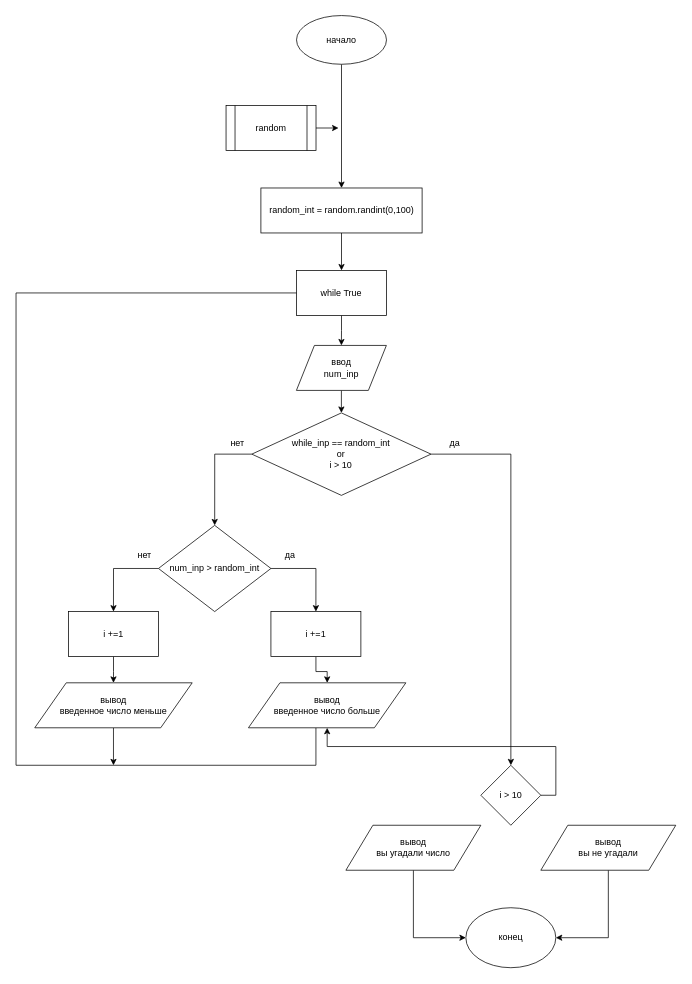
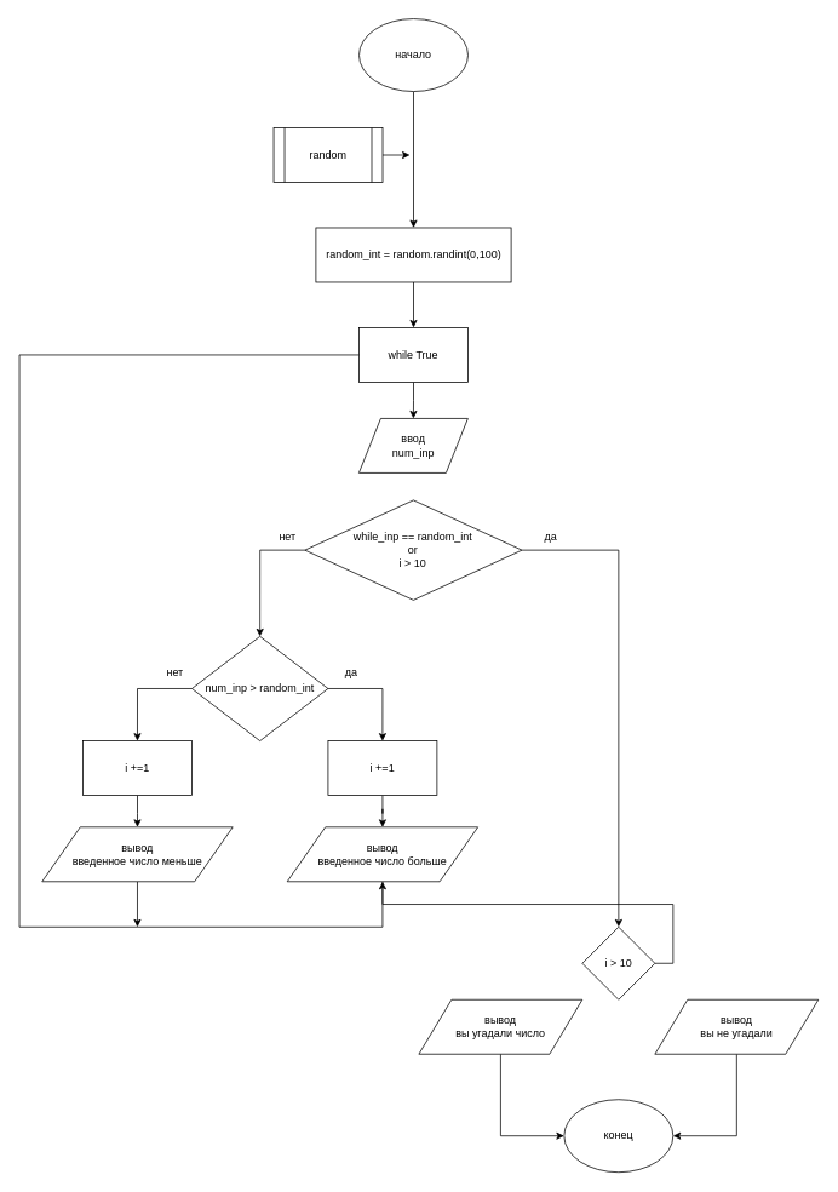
  <mxCell id="0" />
  <mxCell id="1" parent="0" />
  <mxCell id="2" style="edgeStyle=orthogonalEdgeStyle;rounded=0;orthogonalLoop=1;jettySize=auto;html=1;entryX=0.5;entryY=0;entryDx=0;entryDy=0;" edge="1" parent="1" source="3" target="35"><mxGeometry relative="1" as="geometry" /></mxCell>
- <mxCell id="3" value="начало" style="ellipse;whiteSpace=wrap;html=1;" vertex="1" parent="1"><mxGeometry x="395" y="20" width="120" height="65" as="geometry" /></mxCell>
+ <mxCell id="3" value="начало" style="ellipse;whiteSpace=wrap;html=1;" vertex="1" parent="1"><mxGeometry x="395" y="20" width="120" height="80" as="geometry" /></mxCell>
  <mxCell id="4" style="edgeStyle=orthogonalEdgeStyle;rounded=0;orthogonalLoop=1;jettySize=auto;html=1;" edge="1" parent="1" source="5"><mxGeometry relative="1" as="geometry"><mxPoint x="451" y="170" as="targetPoint" /></mxGeometry></mxCell>
  <mxCell id="5" value="random" style="shape=process;whiteSpace=wrap;html=1;backgroundOutline=1;" vertex="1" parent="1"><mxGeometry x="301" y="140" width="120" height="60" as="geometry" /></mxCell>
  <mxCell id="6" value="" style="edgeStyle=orthogonalEdgeStyle;rounded=0;orthogonalLoop=1;jettySize=auto;html=1;exitX=0.5;exitY=1;exitDx=0;exitDy=0;" edge="1" parent="1" source="36"><mxGeometry relative="1" as="geometry"><mxPoint x="454.931" y="429.929" as="sourcePoint" /><mxPoint x="454.86" y="460" as="targetPoint" /></mxGeometry></mxCell>
- <mxCell id="7" style="edgeStyle=orthogonalEdgeStyle;rounded=0;orthogonalLoop=1;jettySize=auto;html=1;exitX=0.5;exitY=1;exitDx=0;exitDy=0;entryX=0.5;entryY=0;entryDx=0;entryDy=0;" edge="1" parent="1" source="8" target="11"><mxGeometry relative="1" as="geometry" /></mxCell>
  <mxCell id="8" value="ввод&lt;br&gt;num_inp" style="shape=parallelogram;perimeter=parallelogramPerimeter;whiteSpace=wrap;html=1;" vertex="1" parent="1"><mxGeometry x="394.86" y="460" width="120" height="60" as="geometry" /></mxCell>
  <mxCell id="9" style="edgeStyle=orthogonalEdgeStyle;rounded=0;orthogonalLoop=1;jettySize=auto;html=1;exitX=0;exitY=0.5;exitDx=0;exitDy=0;entryX=0.5;entryY=0;entryDx=0;entryDy=0;" edge="1" parent="1" source="11" target="14"><mxGeometry relative="1" as="geometry" /></mxCell>
  <mxCell id="10" style="edgeStyle=orthogonalEdgeStyle;rounded=0;orthogonalLoop=1;jettySize=auto;html=1;exitX=1;exitY=0.5;exitDx=0;exitDy=0;" edge="1" parent="1" source="11" target="26"><mxGeometry relative="1" as="geometry" /></mxCell>
  <mxCell id="11" value="while_inp == random_int&lt;br&gt;or&lt;br&gt;i &amp;gt; 10" style="rhombus;whiteSpace=wrap;html=1;" vertex="1" parent="1"><mxGeometry x="335.36" y="550" width="239" height="110" as="geometry" /></mxCell>
  <mxCell id="12" style="edgeStyle=orthogonalEdgeStyle;rounded=0;orthogonalLoop=1;jettySize=auto;html=1;entryX=0.5;entryY=0;entryDx=0;entryDy=0;" edge="1" parent="1" source="14" target="16"><mxGeometry relative="1" as="geometry"><Array as="points"><mxPoint x="150.86" y="758" /></Array></mxGeometry></mxCell>
  <mxCell id="13" style="edgeStyle=orthogonalEdgeStyle;rounded=0;orthogonalLoop=1;jettySize=auto;html=1;exitX=1;exitY=0.5;exitDx=0;exitDy=0;entryX=0.5;entryY=0;entryDx=0;entryDy=0;" edge="1" parent="1" source="14" target="20"><mxGeometry relative="1" as="geometry" /></mxCell>
  <mxCell id="14" value="num_inp &amp;gt; random_int" style="rhombus;whiteSpace=wrap;html=1;" vertex="1" parent="1"><mxGeometry x="210.86" y="700" width="150" height="115" as="geometry" /></mxCell>
  <mxCell id="15" value="" style="edgeStyle=orthogonalEdgeStyle;rounded=0;orthogonalLoop=1;jettySize=auto;html=1;" edge="1" parent="1" source="16"><mxGeometry relative="1" as="geometry"><mxPoint x="150.86" y="910" as="targetPoint" /></mxGeometry></mxCell>
  <mxCell id="16" value="i +=1" style="rounded=0;whiteSpace=wrap;html=1;" vertex="1" parent="1"><mxGeometry x="90.86" y="815" width="120" height="60" as="geometry" /></mxCell>
  <mxCell id="17" style="edgeStyle=orthogonalEdgeStyle;rounded=0;orthogonalLoop=1;jettySize=auto;html=1;" edge="1" parent="1"><mxGeometry relative="1" as="geometry"><mxPoint x="150.86" y="1020" as="targetPoint" /><mxPoint x="150.86" y="970" as="sourcePoint" /></mxGeometry></mxCell>
  <mxCell id="18" value="вывод&lt;br&gt;введенное число меньше" style="shape=parallelogram;perimeter=parallelogramPerimeter;whiteSpace=wrap;html=1;" vertex="1" parent="1"><mxGeometry x="45.86" y="910" width="210" height="60" as="geometry" /></mxCell>
  <mxCell id="19" value="" style="edgeStyle=orthogonalEdgeStyle;rounded=0;orthogonalLoop=1;jettySize=auto;html=1;" edge="1" parent="1" source="20" target="22"><mxGeometry relative="1" as="geometry" /></mxCell>
  <mxCell id="20" value="i +=1" style="rounded=0;whiteSpace=wrap;html=1;" vertex="1" parent="1"><mxGeometry x="360.86" y="815" width="120" height="60" as="geometry" /></mxCell>
  <mxCell id="21" style="edgeStyle=orthogonalEdgeStyle;rounded=0;orthogonalLoop=1;jettySize=auto;html=1;entryX=0;entryY=0.5;entryDx=0;entryDy=0;" edge="1" parent="1" source="22"><mxGeometry relative="1" as="geometry"><mxPoint x="414.86" y="390" as="targetPoint" /><Array as="points"><mxPoint x="420.86" y="1020" /><mxPoint x="20.86" y="1020" /><mxPoint x="20.86" y="390" /></Array></mxGeometry></mxCell>
- <mxCell id="22" value="вывод&lt;br&gt;введенное число больше" style="shape=parallelogram;perimeter=parallelogramPerimeter;whiteSpace=wrap;html=1;" vertex="1" parent="1"><mxGeometry x="330.86" y="910" width="210" height="60" as="geometry" /></mxCell>
+ <mxCell id="22" value="вывод&lt;br&gt;введенное число больше" style="shape=parallelogram;perimeter=parallelogramPerimeter;whiteSpace=wrap;html=1;" vertex="1" parent="1"><mxGeometry x="315.86" y="910" width="210" height="60" as="geometry" /></mxCell>
  <mxCell id="23" value="нет" style="text;html=1;align=center;verticalAlign=middle;resizable=0;points=[];autosize=1;" vertex="1" parent="1"><mxGeometry x="176.86" y="730" width="30" height="20" as="geometry" /></mxCell>
  <mxCell id="24" value="да" style="text;html=1;align=center;verticalAlign=middle;resizable=0;points=[];autosize=1;" vertex="1" parent="1"><mxGeometry x="370.86" y="730" width="30" height="20" as="geometry" /></mxCell>
  <mxCell id="25" style="edgeStyle=orthogonalEdgeStyle;rounded=0;orthogonalLoop=1;jettySize=auto;html=1;exitX=1;exitY=0.5;exitDx=0;exitDy=0;" edge="1" parent="1" source="26" target="22"><mxGeometry relative="1" as="geometry" /></mxCell>
  <mxCell id="26" value="i &amp;gt; 10" style="rhombus;whiteSpace=wrap;html=1;" vertex="1" parent="1"><mxGeometry x="640.86" y="1020" width="80" height="80" as="geometry" /></mxCell>
  <mxCell id="27" style="edgeStyle=orthogonalEdgeStyle;rounded=0;orthogonalLoop=1;jettySize=auto;html=1;entryX=0;entryY=0.5;entryDx=0;entryDy=0;" edge="1" parent="1" source="28" target="31"><mxGeometry relative="1" as="geometry" /></mxCell>
  <mxCell id="28" value="вывод&lt;br&gt;вы угадали число" style="shape=parallelogram;perimeter=parallelogramPerimeter;whiteSpace=wrap;html=1;" vertex="1" parent="1"><mxGeometry x="460.86" y="1100" width="180" height="60" as="geometry" /></mxCell>
  <mxCell id="29" style="edgeStyle=orthogonalEdgeStyle;rounded=0;orthogonalLoop=1;jettySize=auto;html=1;entryX=1;entryY=0.5;entryDx=0;entryDy=0;" edge="1" parent="1" source="30" target="31"><mxGeometry relative="1" as="geometry" /></mxCell>
  <mxCell id="30" value="вывод&lt;br&gt;вы не угадали" style="shape=parallelogram;perimeter=parallelogramPerimeter;whiteSpace=wrap;html=1;" vertex="1" parent="1"><mxGeometry x="720.86" y="1100" width="180" height="60" as="geometry" /></mxCell>
  <mxCell id="31" value="конец" style="ellipse;whiteSpace=wrap;html=1;" vertex="1" parent="1"><mxGeometry x="620.86" y="1210" width="120" height="80" as="geometry" /></mxCell>
  <mxCell id="32" value="да" style="text;html=1;align=center;verticalAlign=middle;resizable=0;points=[];autosize=1;" vertex="1" parent="1"><mxGeometry x="590.86" y="580" width="30" height="20" as="geometry" /></mxCell>
  <mxCell id="33" value="нет" style="text;html=1;align=center;verticalAlign=middle;resizable=0;points=[];autosize=1;" vertex="1" parent="1"><mxGeometry x="300.86" y="580" width="30" height="20" as="geometry" /></mxCell>
  <mxCell id="34" style="edgeStyle=orthogonalEdgeStyle;rounded=0;orthogonalLoop=1;jettySize=auto;html=1;exitX=0.5;exitY=1;exitDx=0;exitDy=0;entryX=0.5;entryY=0;entryDx=0;entryDy=0;" edge="1" parent="1" source="35" target="36"><mxGeometry relative="1" as="geometry"><mxPoint x="454.86" y="350" as="targetPoint" /></mxGeometry></mxCell>
  <mxCell id="35" value="random_int = random.randint(0,100)" style="rounded=0;whiteSpace=wrap;html=1;" vertex="1" parent="1"><mxGeometry x="347.5" y="250" width="215" height="60" as="geometry" /></mxCell>
  <mxCell id="36" value="&lt;span&gt;while True&lt;/span&gt;" style="rounded=0;whiteSpace=wrap;html=1;" vertex="1" parent="1"><mxGeometry x="395" y="360" width="120" height="60" as="geometry" /></mxCell>
